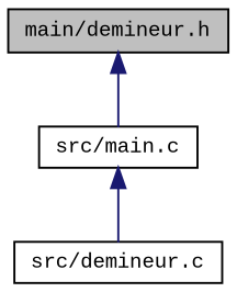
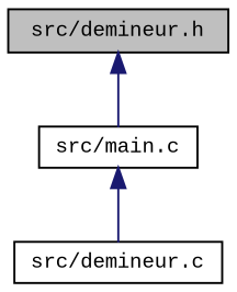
  digraph {
    fontname="Liberation Mono"
    node [color=black fillcolor=white fontname="Liberation Mono" fontsize=10 shape=record style=filled]
    edge [color=midnightblue dir=back fontname="Liberation Mono" fontsize=10 labelfontname=Helvetica labelfontsize=10 style=solid]
-   n1 [fillcolor=grey75 fontcolor=black height=0.2 label="main/demineur.h" width=0.4]
+   n1 [fillcolor=grey75 fontcolor=black height=0.2 label="src/demineur.h" width=0.4]
    n2 [height=0.2 label="src/main.c" width=0.4]
    n3 [height=0.2 label="src/demineur.c" width=0.4]
    n1 -> n2
    n2 -> n3
  }
